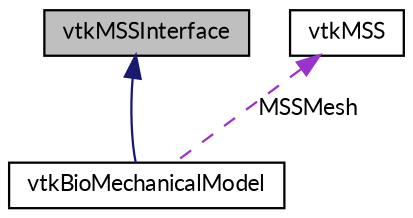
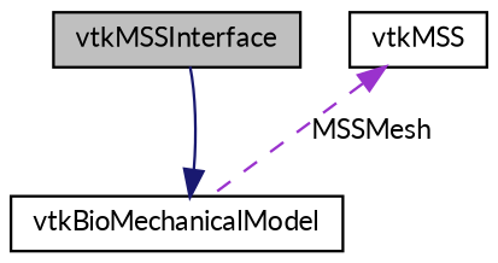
  digraph {
    fontname=Lato
    node [color=black fontname=Lato fontsize=10 shape=record]
    edge [dir=back fontname=Lato fontsize=10 labelfontname=FreeSans labelfontsize=10]
    n1 [fillcolor=grey75 fontcolor=black height=0.2 label=vtkMSSInterface style=filled width=0.4]
    n2 [height=0.2 label=vtkBioMechanicalModel width=0.4]
    n3 [height=0.2 label=vtkMSS width=0.4]
-   n1 -> n2 [color=midnightblue style=solid]
+   n2 -> n1 [color=midnightblue style=solid]
    n3 -> n2 [color=darkorchid3 label=MSSMesh style=dashed]
  }
